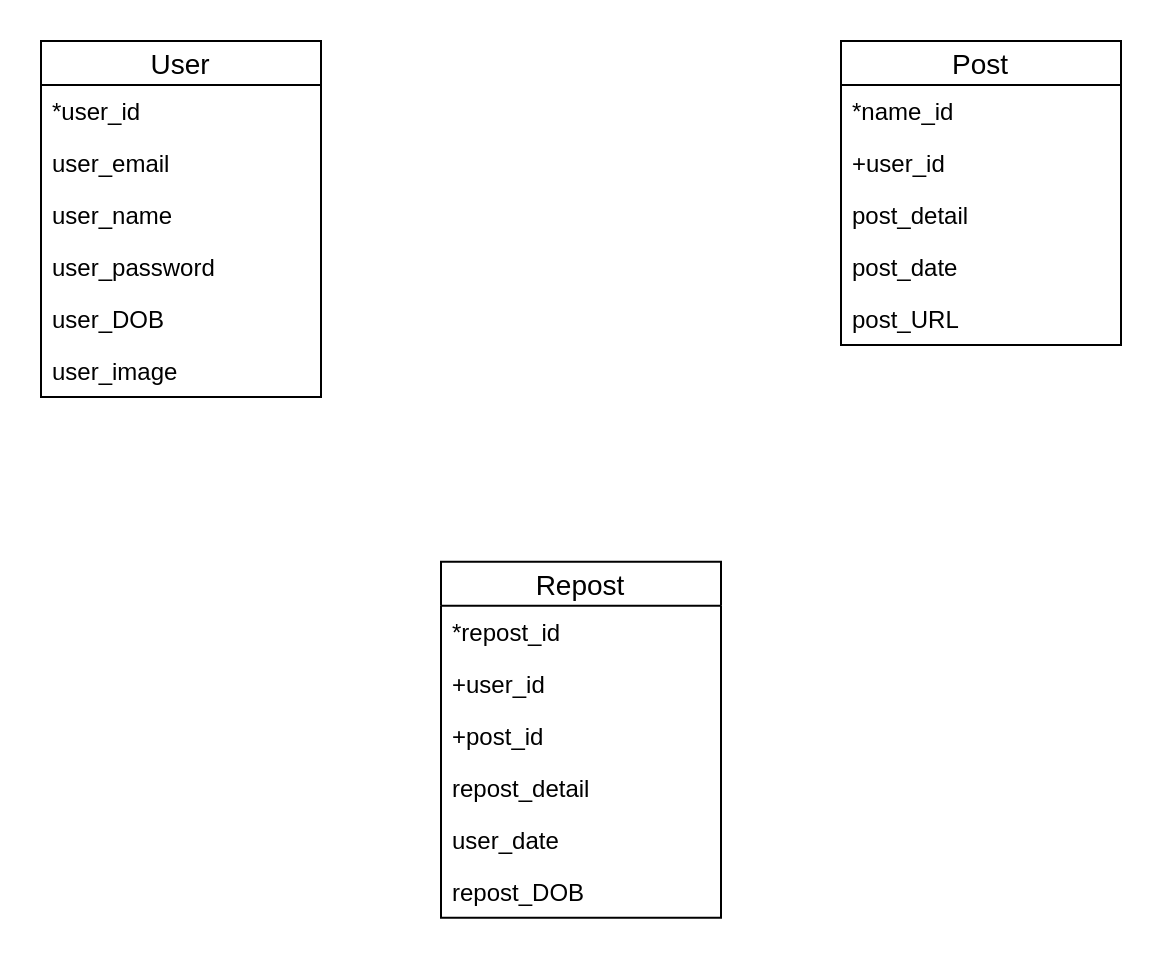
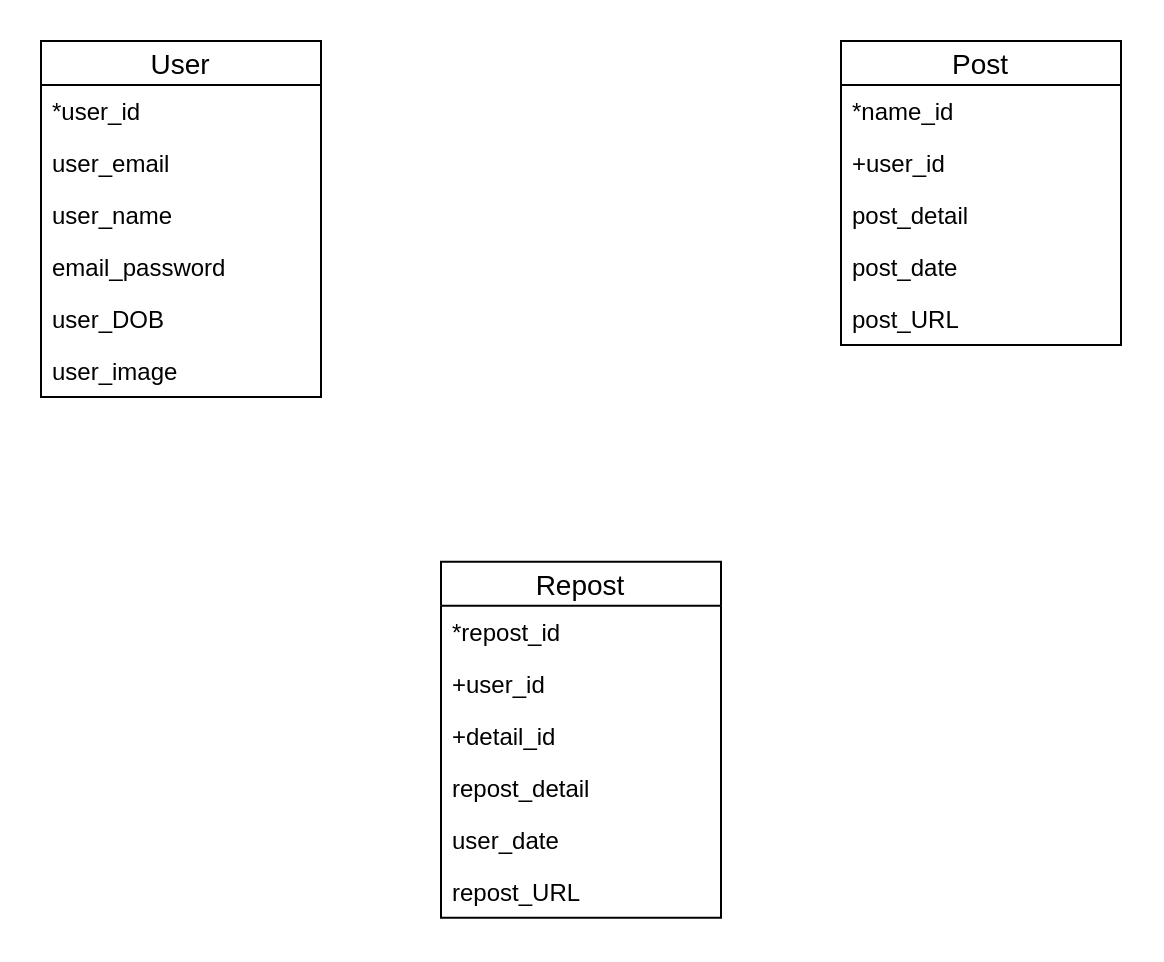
  <mxCell id="0" />
  <mxCell id="1" parent="0" />
  <mxCell id="2" value="User" style="swimlane;fontStyle=0;childLayout=stackLayout;horizontal=1;startSize=22;fillColor=none;horizontalStack=0;resizeParent=1;resizeParentMax=0;resizeLast=0;collapsible=1;marginBottom=0;swimlaneFillColor=#ffffff;align=center;fontSize=14;" parent="1" vertex="1"><mxGeometry x="20" y="20" width="140" height="178" as="geometry" /></mxCell>
  <mxCell id="3" value="*user_id" style="text;strokeColor=none;fillColor=none;spacingLeft=4;spacingRight=4;overflow=hidden;rotatable=0;points=[[0,0.5],[1,0.5]];portConstraint=eastwest;fontSize=12;" parent="2" vertex="1"><mxGeometry y="22" width="140" height="26" as="geometry" /></mxCell>
  <mxCell id="4" value="user_email" style="text;strokeColor=none;fillColor=none;spacingLeft=4;spacingRight=4;overflow=hidden;rotatable=0;points=[[0,0.5],[1,0.5]];portConstraint=eastwest;fontSize=12;" parent="2" vertex="1"><mxGeometry y="48" width="140" height="26" as="geometry" /></mxCell>
  <mxCell id="5" value="user_name" style="text;strokeColor=none;fillColor=none;spacingLeft=4;spacingRight=4;overflow=hidden;rotatable=0;points=[[0,0.5],[1,0.5]];portConstraint=eastwest;fontSize=12;" parent="2" vertex="1"><mxGeometry y="74" width="140" height="26" as="geometry" /></mxCell>
- <mxCell id="6" value="user_password" style="text;strokeColor=none;fillColor=none;spacingLeft=4;spacingRight=4;overflow=hidden;rotatable=0;points=[[0,0.5],[1,0.5]];portConstraint=eastwest;fontSize=12;" parent="2" vertex="1"><mxGeometry y="100" width="140" height="26" as="geometry" /></mxCell>
+ <mxCell id="6" value="email_password" style="text;strokeColor=none;fillColor=none;spacingLeft=4;spacingRight=4;overflow=hidden;rotatable=0;points=[[0,0.5],[1,0.5]];portConstraint=eastwest;fontSize=12;" parent="2" vertex="1"><mxGeometry y="100" width="140" height="26" as="geometry" /></mxCell>
  <mxCell id="7" value="user_DOB" style="text;strokeColor=none;fillColor=none;spacingLeft=4;spacingRight=4;overflow=hidden;rotatable=0;points=[[0,0.5],[1,0.5]];portConstraint=eastwest;fontSize=12;" parent="2" vertex="1"><mxGeometry y="126" width="140" height="26" as="geometry" /></mxCell>
  <mxCell id="8" value="user_image" style="text;strokeColor=none;fillColor=none;spacingLeft=4;spacingRight=4;overflow=hidden;rotatable=0;points=[[0,0.5],[1,0.5]];portConstraint=eastwest;fontSize=12;" parent="2" vertex="1"><mxGeometry y="152" width="140" height="26" as="geometry" /></mxCell>
  <mxCell id="9" value="Post" style="swimlane;fontStyle=0;childLayout=stackLayout;horizontal=1;startSize=22;fillColor=none;horizontalStack=0;resizeParent=1;resizeParentMax=0;resizeLast=0;collapsible=1;marginBottom=0;swimlaneFillColor=#ffffff;align=center;fontSize=14;" parent="1" vertex="1"><mxGeometry x="420" y="20" width="140" height="152" as="geometry" /></mxCell>
  <mxCell id="10" value="*name_id" style="text;strokeColor=none;fillColor=none;spacingLeft=4;spacingRight=4;overflow=hidden;rotatable=0;points=[[0,0.5],[1,0.5]];portConstraint=eastwest;fontSize=12;" parent="9" vertex="1"><mxGeometry y="22" width="140" height="26" as="geometry" /></mxCell>
  <mxCell id="11" value="+user_id" style="text;strokeColor=none;fillColor=none;spacingLeft=4;spacingRight=4;overflow=hidden;rotatable=0;points=[[0,0.5],[1,0.5]];portConstraint=eastwest;fontSize=12;" parent="9" vertex="1"><mxGeometry y="48" width="140" height="26" as="geometry" /></mxCell>
  <mxCell id="12" value="post_detail" style="text;strokeColor=none;fillColor=none;spacingLeft=4;spacingRight=4;overflow=hidden;rotatable=0;points=[[0,0.5],[1,0.5]];portConstraint=eastwest;fontSize=12;" parent="9" vertex="1"><mxGeometry y="74" width="140" height="26" as="geometry" /></mxCell>
  <mxCell id="13" value="post_date" style="text;strokeColor=none;fillColor=none;spacingLeft=4;spacingRight=4;overflow=hidden;rotatable=0;points=[[0,0.5],[1,0.5]];portConstraint=eastwest;fontSize=12;" parent="9" vertex="1"><mxGeometry y="100" width="140" height="26" as="geometry" /></mxCell>
  <mxCell id="14" value="post_URL" style="text;strokeColor=none;fillColor=none;spacingLeft=4;spacingRight=4;overflow=hidden;rotatable=0;points=[[0,0.5],[1,0.5]];portConstraint=eastwest;fontSize=12;" parent="9" vertex="1"><mxGeometry y="126" width="140" height="26" as="geometry" /></mxCell>
  <mxCell id="15" value="Repost" style="swimlane;fontStyle=0;childLayout=stackLayout;horizontal=1;startSize=22;fillColor=none;horizontalStack=0;resizeParent=1;resizeParentMax=0;resizeLast=0;collapsible=1;marginBottom=0;swimlaneFillColor=#ffffff;align=center;fontSize=14;" parent="1" vertex="1"><mxGeometry x="220" y="280.33" width="140" height="178" as="geometry" /></mxCell>
  <mxCell id="16" value="*repost_id" style="text;strokeColor=none;fillColor=none;spacingLeft=4;spacingRight=4;overflow=hidden;rotatable=0;points=[[0,0.5],[1,0.5]];portConstraint=eastwest;fontSize=12;" parent="15" vertex="1"><mxGeometry y="22" width="140" height="26" as="geometry" /></mxCell>
  <mxCell id="17" value="+user_id" style="text;strokeColor=none;fillColor=none;spacingLeft=4;spacingRight=4;overflow=hidden;rotatable=0;points=[[0,0.5],[1,0.5]];portConstraint=eastwest;fontSize=12;" parent="15" vertex="1"><mxGeometry y="48" width="140" height="26" as="geometry" /></mxCell>
- <mxCell id="18" value="+post_id" style="text;strokeColor=none;fillColor=none;spacingLeft=4;spacingRight=4;overflow=hidden;rotatable=0;points=[[0,0.5],[1,0.5]];portConstraint=eastwest;fontSize=12;" parent="15" vertex="1"><mxGeometry y="74" width="140" height="26" as="geometry" /></mxCell>
+ <mxCell id="18" value="+detail_id" style="text;strokeColor=none;fillColor=none;spacingLeft=4;spacingRight=4;overflow=hidden;rotatable=0;points=[[0,0.5],[1,0.5]];portConstraint=eastwest;fontSize=12;" parent="15" vertex="1"><mxGeometry y="74" width="140" height="26" as="geometry" /></mxCell>
  <mxCell id="19" value="repost_detail" style="text;strokeColor=none;fillColor=none;spacingLeft=4;spacingRight=4;overflow=hidden;rotatable=0;points=[[0,0.5],[1,0.5]];portConstraint=eastwest;fontSize=12;" parent="15" vertex="1"><mxGeometry y="100" width="140" height="26" as="geometry" /></mxCell>
  <mxCell id="20" value="user_date" style="text;strokeColor=none;fillColor=none;spacingLeft=4;spacingRight=4;overflow=hidden;rotatable=0;points=[[0,0.5],[1,0.5]];portConstraint=eastwest;fontSize=12;" parent="15" vertex="1"><mxGeometry y="126" width="140" height="26" as="geometry" /></mxCell>
- <mxCell id="21" value="repost_DOB" style="text;strokeColor=none;fillColor=none;spacingLeft=4;spacingRight=4;overflow=hidden;rotatable=0;points=[[0,0.5],[1,0.5]];portConstraint=eastwest;fontSize=12;" parent="15" vertex="1"><mxGeometry y="152" width="140" height="26" as="geometry" /></mxCell>
+ <mxCell id="21" value="repost_URL" style="text;strokeColor=none;fillColor=none;spacingLeft=4;spacingRight=4;overflow=hidden;rotatable=0;points=[[0,0.5],[1,0.5]];portConstraint=eastwest;fontSize=12;" parent="15" vertex="1"><mxGeometry y="152" width="140" height="26" as="geometry" /></mxCell>
